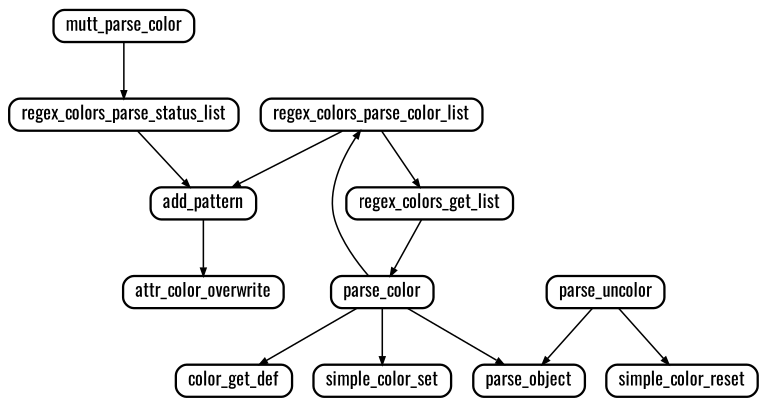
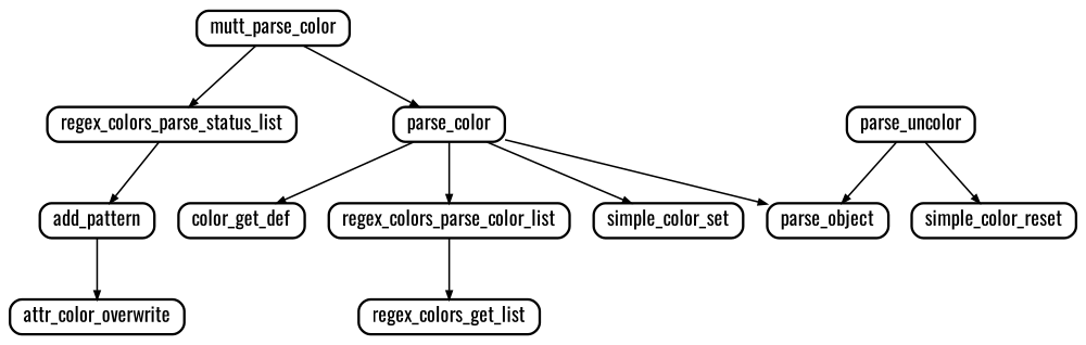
  digraph {
    compound=true
    fontname=Oswald
    nodesep=0.2
    rankdir=TB
    ranksep=0.5
    node [color=black fillcolor="#ffffff" fontname=Oswald fontsize=12 penwidth=1.5 shape=Mrecord style=filled]
    edge [arrowsize=0.5 fontname=Oswald penwidth=1.0]
    add_pattern [height=0.2]
    attr_color_overwrite [height=0.2]
    mutt_parse_color [height=0.2]
    parse_color [height=0.2]
    regex_colors_parse_status_list [height=0.2]
    color_get_def [height=0.2]
    parse_object [height=0.2]
    regex_colors_parse_color_list [height=0.2]
    simple_color_set [height=0.2]
    regex_colors_get_list [height=0.2]
    parse_uncolor [height=0.2]
    simple_color_reset [height=0.2]
    add_pattern -> attr_color_overwrite
-   regex_colors_get_list -> parse_color
+   mutt_parse_color -> parse_color
    mutt_parse_color -> regex_colors_parse_status_list
    parse_color -> color_get_def
    parse_color -> parse_object
    parse_color -> regex_colors_parse_color_list
    parse_color -> simple_color_set
    regex_colors_parse_status_list -> add_pattern
-   regex_colors_parse_color_list -> add_pattern
    regex_colors_parse_color_list -> regex_colors_get_list
    parse_uncolor -> parse_object
    parse_uncolor -> simple_color_reset
  }
